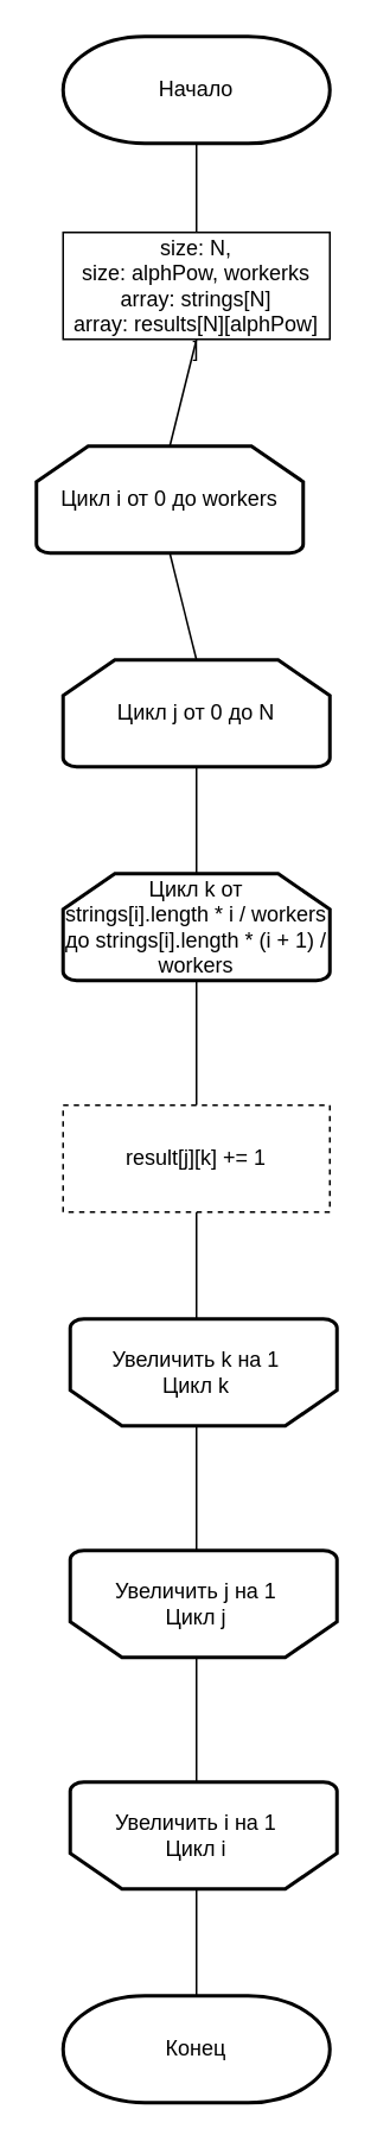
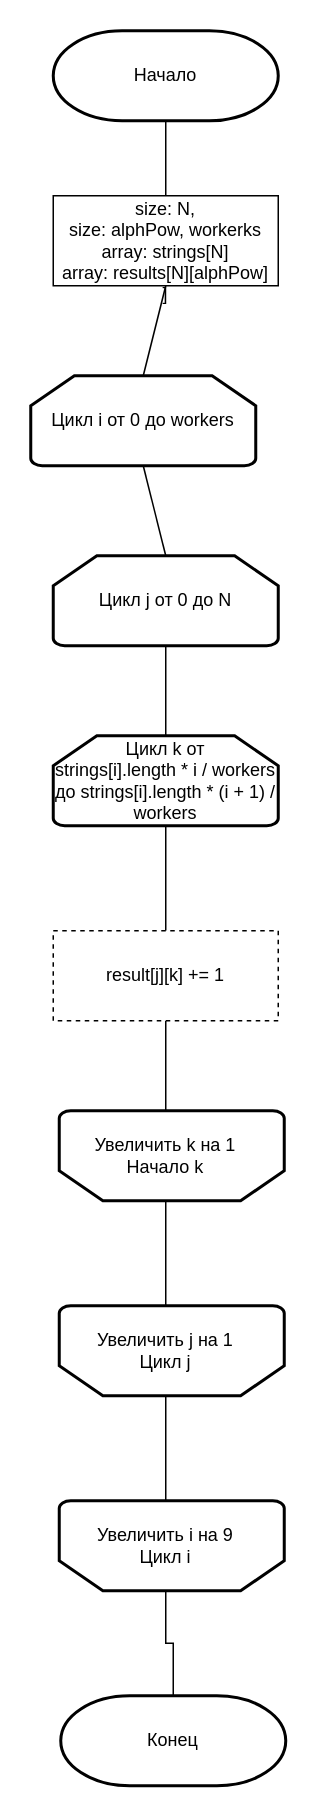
  <mxCell id="0" />
  <mxCell id="1" parent="0" />
  <mxCell id="2" value="Начало" style="strokeWidth=2;html=1;shape=mxgraph.flowchart.terminator;whiteSpace=wrap;" parent="1" vertex="1"><mxGeometry x="35" y="20" width="150" height="60" as="geometry" /></mxCell>
  <mxCell id="3" value="Цикл i от 0 до workers" style="strokeWidth=2;html=1;shape=mxgraph.flowchart.loop_limit;whiteSpace=wrap;labelBackgroundColor=none;" parent="1" vertex="1"><mxGeometry x="20" y="250" width="150" height="60" as="geometry" /></mxCell>
  <mxCell id="4" value="" style="strokeWidth=2;html=1;shape=mxgraph.flowchart.loop_limit;whiteSpace=wrap;labelBackgroundColor=none;rotation=-180;align=center;" parent="1" vertex="1"><mxGeometry x="39" y="740" width="150" height="60" as="geometry" /></mxCell>
- <mxCell id="5" value="Увеличить k на 1&lt;br&gt;Цикл k" style="text;html=1;strokeColor=none;fillColor=none;align=center;verticalAlign=middle;whiteSpace=wrap;rounded=0;labelBackgroundColor=none;" parent="1" vertex="1"><mxGeometry x="30" y="740" width="160" height="60" as="geometry" /></mxCell>
+ <mxCell id="5" value="Увеличить k на 1&lt;br&gt;Начало k" style="text;html=1;strokeColor=none;fillColor=none;align=center;verticalAlign=middle;whiteSpace=wrap;rounded=0;labelBackgroundColor=none;" parent="1" vertex="1"><mxGeometry x="30" y="740" width="160" height="60" as="geometry" /></mxCell>
  <mxCell id="6" value="&lt;br&gt;size: N,&lt;br&gt;size: alphPow, workerks&lt;br&gt;array: strings[N]&lt;br&gt;array: results[N][alphPow]&lt;br&gt;]" style="rounded=0;whiteSpace=wrap;html=1;labelBackgroundColor=none;" parent="1" vertex="1"><mxGeometry x="35" y="130" width="150" height="60" as="geometry" /></mxCell>
  <mxCell id="7" value="" style="endArrow=none;html=1;entryX=0.5;entryY=1;entryDx=0;entryDy=0;entryPerimeter=0;exitX=0.5;exitY=0;exitDx=0;exitDy=0;" parent="1" source="6" target="2" edge="1"><mxGeometry width="50" height="50" relative="1" as="geometry"><mxPoint x="105" y="330" as="sourcePoint" /><mxPoint x="155" y="280" as="targetPoint" /></mxGeometry></mxCell>
  <mxCell id="8" value="" style="endArrow=none;html=1;exitX=0.5;exitY=1;exitDx=0;exitDy=0;entryX=0.5;entryY=0;entryDx=0;entryDy=0;entryPerimeter=0;" parent="1" source="6" target="3" edge="1"><mxGeometry width="50" height="50" relative="1" as="geometry"><mxPoint x="95" y="240" as="sourcePoint" /><mxPoint x="145" y="190" as="targetPoint" /></mxGeometry></mxCell>
  <mxCell id="9" value="" style="endArrow=none;html=1;entryX=0.5;entryY=1;entryDx=0;entryDy=0;entryPerimeter=0;exitX=0.5;exitY=0;exitDx=0;exitDy=0;" parent="1" target="3" edge="1"><mxGeometry width="50" height="50" relative="1" as="geometry"><mxPoint x="110" y="370" as="sourcePoint" /><mxPoint x="145" y="320" as="targetPoint" /></mxGeometry></mxCell>
  <mxCell id="10" value="" style="endArrow=none;html=1;entryX=0.5;entryY=1;entryDx=0;entryDy=0;exitX=0.5;exitY=0;exitDx=0;exitDy=0;" parent="1" target="5" edge="1"><mxGeometry width="50" height="50" relative="1" as="geometry"><mxPoint x="110" y="880" as="sourcePoint" /><mxPoint x="165" y="890" as="targetPoint" /></mxGeometry></mxCell>
- <mxCell id="11" value="Конец" style="strokeWidth=2;html=1;shape=mxgraph.flowchart.terminator;whiteSpace=wrap;" parent="1" vertex="1"><mxGeometry x="35" y="1120" width="150" height="60" as="geometry" /></mxCell>
+ <mxCell id="11" value="Конец" style="strokeWidth=2;html=1;shape=mxgraph.flowchart.terminator;whiteSpace=wrap;" parent="1" vertex="1"><mxGeometry x="40" y="1130" width="150" height="60" as="geometry" /></mxCell>
  <mxCell id="12" style="edgeStyle=orthogonalEdgeStyle;rounded=0;orthogonalLoop=1;jettySize=auto;html=1;exitX=0.5;exitY=1;exitDx=0;exitDy=0;exitPerimeter=0;endArrow=none;endFill=0;" edge="1" parent="1" source="13" target="15"><mxGeometry relative="1" as="geometry" /></mxCell>
  <mxCell id="13" value="Цикл j от 0 до N" style="strokeWidth=2;html=1;shape=mxgraph.flowchart.loop_limit;whiteSpace=wrap;labelBackgroundColor=none;" vertex="1" parent="1"><mxGeometry x="35" y="370" width="150" height="60" as="geometry" /></mxCell>
  <mxCell id="14" style="edgeStyle=orthogonalEdgeStyle;rounded=0;orthogonalLoop=1;jettySize=auto;html=1;exitX=0.5;exitY=1;exitDx=0;exitDy=0;exitPerimeter=0;endArrow=none;endFill=0;" edge="1" parent="1" source="15" target="17"><mxGeometry relative="1" as="geometry" /></mxCell>
  <mxCell id="15" value="Цикл k от&lt;br&gt;strings[i].length * i / workers до strings[i].length * (i + 1) / workers" style="strokeWidth=2;html=1;shape=mxgraph.flowchart.loop_limit;whiteSpace=wrap;labelBackgroundColor=none;" vertex="1" parent="1"><mxGeometry x="35" y="490" width="150" height="60" as="geometry" /></mxCell>
  <mxCell id="16" style="edgeStyle=orthogonalEdgeStyle;rounded=0;orthogonalLoop=1;jettySize=auto;html=1;exitX=0.5;exitY=1;exitDx=0;exitDy=0;endArrow=none;endFill=0;" edge="1" parent="1" source="17" target="5"><mxGeometry relative="1" as="geometry" /></mxCell>
  <mxCell id="17" value="result[j][k] += 1" style="rounded=0;whiteSpace=wrap;html=1;labelBackgroundColor=none;dashed=1;" vertex="1" parent="1"><mxGeometry x="35" y="620" width="150" height="60" as="geometry" /></mxCell>
  <mxCell id="18" value="" style="strokeWidth=2;html=1;shape=mxgraph.flowchart.loop_limit;whiteSpace=wrap;labelBackgroundColor=none;rotation=-180;align=center;" vertex="1" parent="1"><mxGeometry x="39" y="870" width="150" height="60" as="geometry" /></mxCell>
  <mxCell id="19" style="edgeStyle=orthogonalEdgeStyle;rounded=0;orthogonalLoop=1;jettySize=auto;html=1;exitX=0.5;exitY=1;exitDx=0;exitDy=0;entryX=0.5;entryY=0;entryDx=0;entryDy=0;endArrow=none;endFill=0;" edge="1" parent="1" source="20" target="23"><mxGeometry relative="1" as="geometry" /></mxCell>
  <mxCell id="20" value="Увеличить j на 1&lt;br&gt;Цикл j" style="text;html=1;strokeColor=none;fillColor=none;align=center;verticalAlign=middle;whiteSpace=wrap;rounded=0;labelBackgroundColor=none;" vertex="1" parent="1"><mxGeometry x="30" y="870" width="160" height="60" as="geometry" /></mxCell>
  <mxCell id="21" value="" style="strokeWidth=2;html=1;shape=mxgraph.flowchart.loop_limit;whiteSpace=wrap;labelBackgroundColor=none;rotation=-180;align=center;" vertex="1" parent="1"><mxGeometry x="39" y="1000" width="150" height="60" as="geometry" /></mxCell>
  <mxCell id="22" style="edgeStyle=orthogonalEdgeStyle;rounded=0;orthogonalLoop=1;jettySize=auto;html=1;exitX=0.5;exitY=1;exitDx=0;exitDy=0;entryX=0.5;entryY=0;entryDx=0;entryDy=0;entryPerimeter=0;endArrow=none;endFill=0;" edge="1" parent="1" source="23" target="11"><mxGeometry relative="1" as="geometry" /></mxCell>
- <mxCell id="23" value="Увеличить i на 1&lt;br&gt;Цикл i" style="text;html=1;strokeColor=none;fillColor=none;align=center;verticalAlign=middle;whiteSpace=wrap;rounded=0;labelBackgroundColor=none;" vertex="1" parent="1"><mxGeometry x="30" y="1000" width="160" height="60" as="geometry" /></mxCell>
+ <mxCell id="23" value="Увеличить i на 9&lt;br&gt;Цикл i" style="text;html=1;strokeColor=none;fillColor=none;align=center;verticalAlign=middle;whiteSpace=wrap;rounded=0;labelBackgroundColor=none;" vertex="1" parent="1"><mxGeometry x="30" y="1000" width="160" height="60" as="geometry" /></mxCell>
